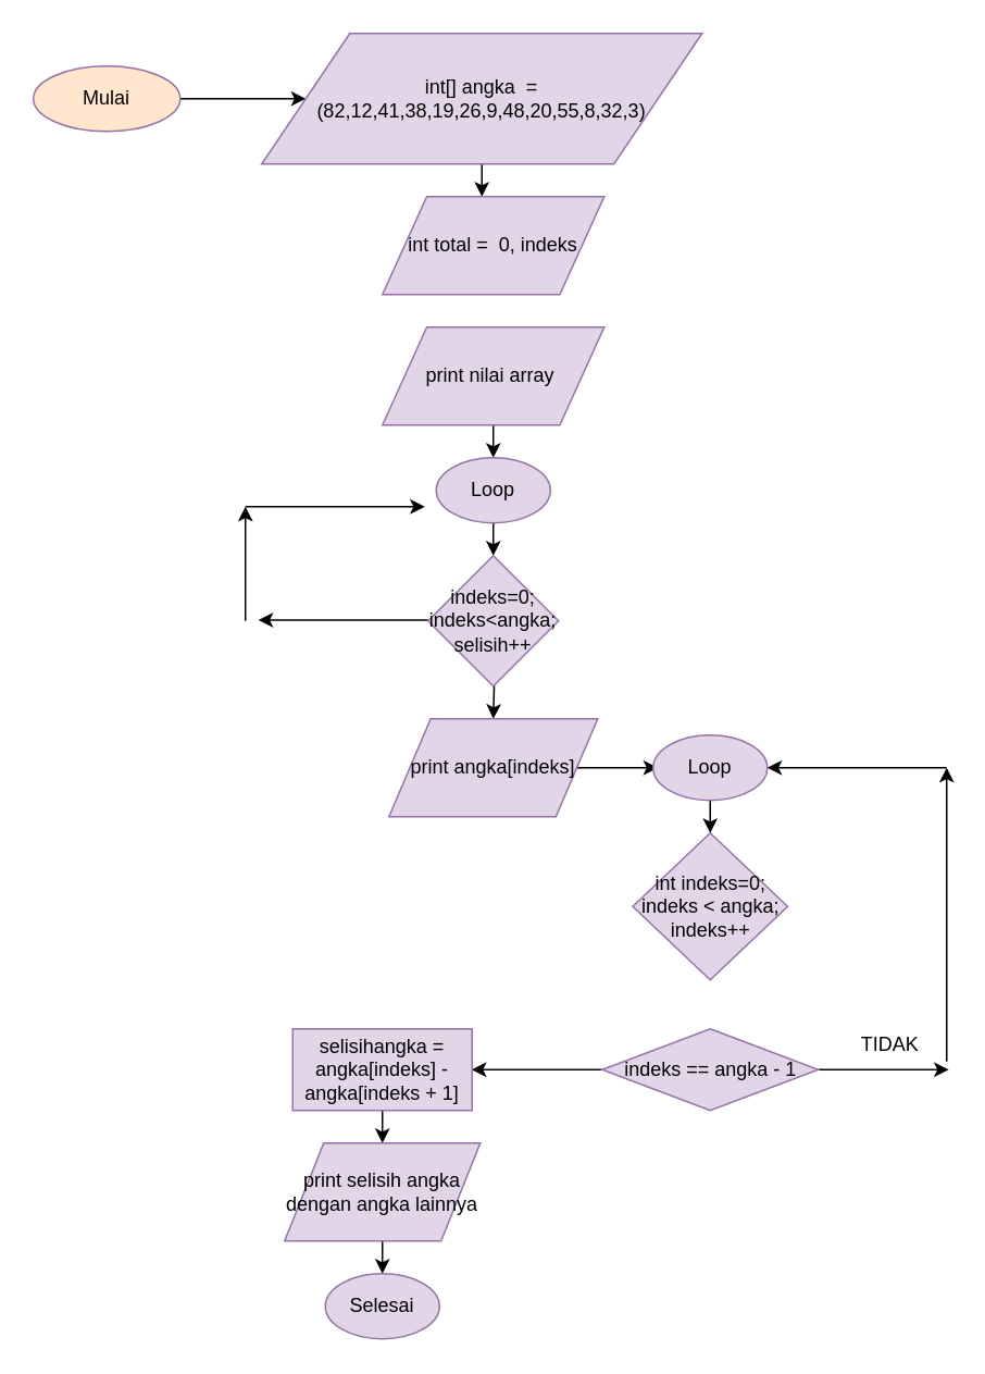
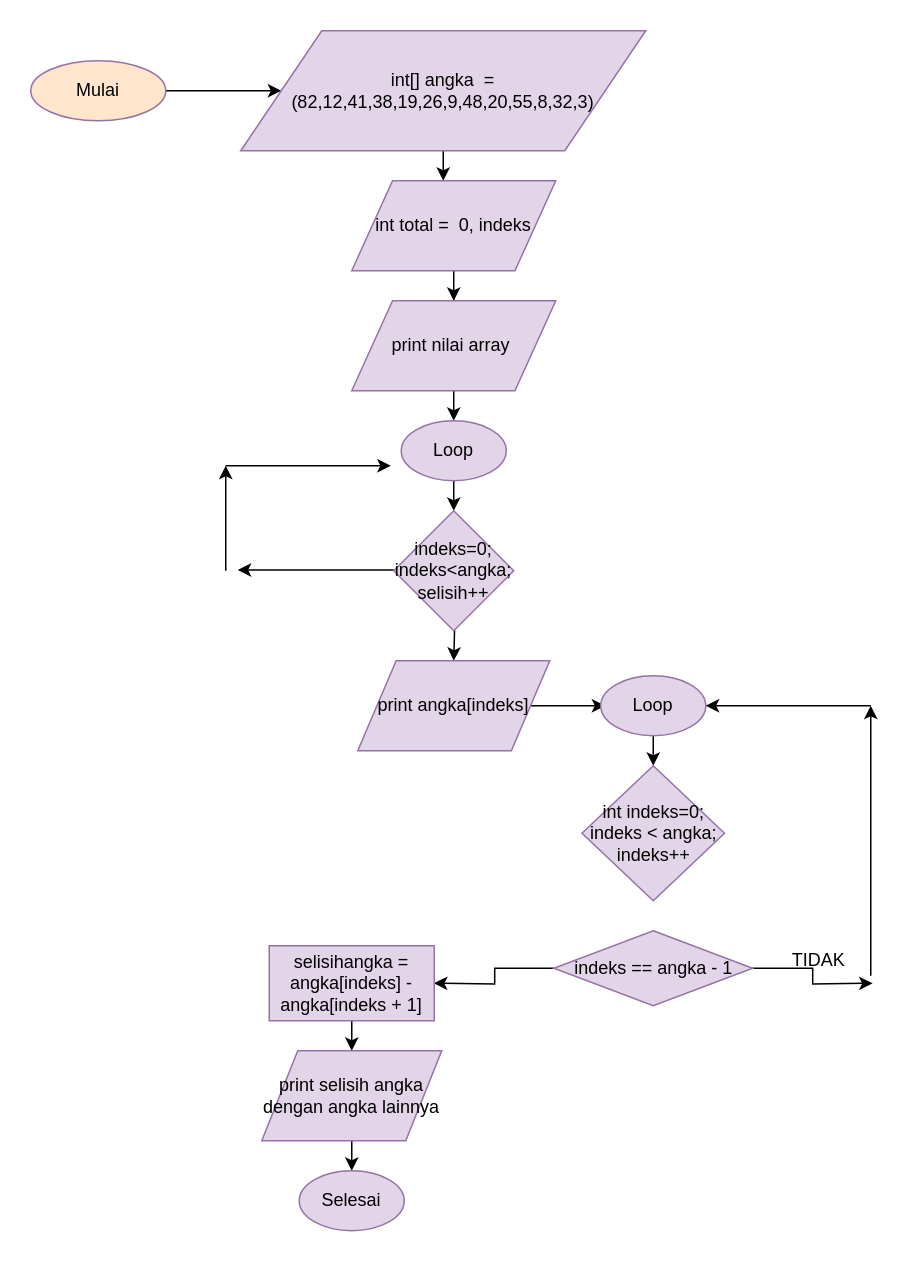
  <mxCell id="0" />
  <mxCell id="1" parent="0" />
  <mxCell id="2" value="" style="edgeStyle=orthogonalEdgeStyle;rounded=0;orthogonalLoop=1;jettySize=auto;html=1;entryX=0;entryY=0.5;entryDx=0;entryDy=0;" edge="1" parent="1" source="3" target="5"><mxGeometry relative="1" as="geometry"><mxPoint x="160" y="60" as="targetPoint" /></mxGeometry></mxCell>
  <mxCell id="3" value="Mulai" style="ellipse;whiteSpace=wrap;html=1;fillColor=#ffe6cc;strokeColor=#9673a6;" vertex="1" parent="1"><mxGeometry x="20" y="40" width="90" height="40" as="geometry" /></mxCell>
  <mxCell id="4" value="" style="edgeStyle=orthogonalEdgeStyle;rounded=0;orthogonalLoop=1;jettySize=auto;html=1;" edge="1" parent="1" source="5"><mxGeometry relative="1" as="geometry"><mxPoint x="295" y="120" as="targetPoint" /></mxGeometry></mxCell>
  <mxCell id="5" value="int[] angka&amp;nbsp; = (82,12,41,38,19,26,9,48,20,55,8,32,3)" style="shape=parallelogram;perimeter=parallelogramPerimeter;whiteSpace=wrap;html=1;fillColor=#e1d5e7;strokeColor=#9673a6;" vertex="1" parent="1"><mxGeometry x="160" y="20" width="270" height="80" as="geometry" /></mxCell>
+ <mxCell id="6" value="" style="edgeStyle=orthogonalEdgeStyle;rounded=0;orthogonalLoop=1;jettySize=auto;html=1;" edge="1" parent="1" source="7" target="9"><mxGeometry relative="1" as="geometry" /></mxCell>
  <mxCell id="7" value="int total =&amp;nbsp; 0, indeks" style="shape=parallelogram;perimeter=parallelogramPerimeter;whiteSpace=wrap;html=1;fillColor=#e1d5e7;strokeColor=#9673a6;" vertex="1" parent="1"><mxGeometry x="234" y="120" width="136" height="60" as="geometry" /></mxCell>
  <mxCell id="8" value="" style="edgeStyle=orthogonalEdgeStyle;rounded=0;orthogonalLoop=1;jettySize=auto;html=1;" edge="1" parent="1" source="9"><mxGeometry relative="1" as="geometry"><mxPoint x="302" y="280" as="targetPoint" /></mxGeometry></mxCell>
  <mxCell id="9" value="print nilai array&amp;nbsp;" style="shape=parallelogram;perimeter=parallelogramPerimeter;whiteSpace=wrap;html=1;fillColor=#e1d5e7;strokeColor=#9673a6;" vertex="1" parent="1"><mxGeometry x="234" y="200" width="136" height="60" as="geometry" /></mxCell>
  <mxCell id="10" value="" style="edgeStyle=orthogonalEdgeStyle;rounded=0;orthogonalLoop=1;jettySize=auto;html=1;" edge="1" parent="1" source="11"><mxGeometry relative="1" as="geometry"><mxPoint x="302" y="340" as="targetPoint" /></mxGeometry></mxCell>
  <mxCell id="11" value="Loop" style="ellipse;whiteSpace=wrap;html=1;fillColor=#e1d5e7;strokeColor=#9673a6;" vertex="1" parent="1"><mxGeometry x="267" y="280" width="70" height="40" as="geometry" /></mxCell>
  <mxCell id="12" value="" style="edgeStyle=orthogonalEdgeStyle;rounded=0;orthogonalLoop=1;jettySize=auto;html=1;" edge="1" parent="1" target="15"><mxGeometry relative="1" as="geometry"><mxPoint x="302" y="400" as="sourcePoint" /></mxGeometry></mxCell>
  <mxCell id="13" value="" style="edgeStyle=orthogonalEdgeStyle;rounded=0;orthogonalLoop=1;jettySize=auto;html=1;" edge="1" parent="1"><mxGeometry relative="1" as="geometry"><mxPoint x="262" y="379.5" as="sourcePoint" /><mxPoint x="158" y="379.5" as="targetPoint" /></mxGeometry></mxCell>
  <mxCell id="14" value="" style="edgeStyle=orthogonalEdgeStyle;rounded=0;orthogonalLoop=1;jettySize=auto;html=1;" edge="1" parent="1" source="15"><mxGeometry relative="1" as="geometry"><mxPoint x="403" y="470" as="targetPoint" /></mxGeometry></mxCell>
  <mxCell id="15" value="print angka[indeks]" style="shape=parallelogram;perimeter=parallelogramPerimeter;whiteSpace=wrap;html=1;fillColor=#e1d5e7;strokeColor=#9673a6;" vertex="1" parent="1"><mxGeometry x="238" y="440" width="128" height="60" as="geometry" /></mxCell>
  <mxCell id="16" value="" style="endArrow=classic;html=1;" edge="1" parent="1"><mxGeometry width="50" height="50" relative="1" as="geometry"><mxPoint x="150" y="310" as="sourcePoint" /><mxPoint x="260" y="310" as="targetPoint" /></mxGeometry></mxCell>
  <mxCell id="17" value="" style="endArrow=classic;html=1;" edge="1" parent="1"><mxGeometry width="50" height="50" relative="1" as="geometry"><mxPoint x="150" y="380" as="sourcePoint" /><mxPoint x="150" y="310" as="targetPoint" /></mxGeometry></mxCell>
  <mxCell id="18" value="" style="edgeStyle=orthogonalEdgeStyle;rounded=0;orthogonalLoop=1;jettySize=auto;html=1;" edge="1" parent="1" source="19"><mxGeometry relative="1" as="geometry"><mxPoint x="435" y="510" as="targetPoint" /></mxGeometry></mxCell>
  <mxCell id="19" value="Loop" style="ellipse;whiteSpace=wrap;html=1;fillColor=#e1d5e7;strokeColor=#9673a6;" vertex="1" parent="1"><mxGeometry x="400" y="450" width="70" height="40" as="geometry" /></mxCell>
  <mxCell id="20" value="indeks=0; indeks&amp;lt;angka; selisih++" style="rhombus;whiteSpace=wrap;html=1;fillColor=#e1d5e7;strokeColor=#9673a6;" vertex="1" parent="1"><mxGeometry x="262" y="340" width="80" height="80" as="geometry" /></mxCell>
  <mxCell id="21" value="int indeks=0; indeks &amp;lt; angka; indeks++" style="rhombus;whiteSpace=wrap;html=1;fillColor=#e1d5e7;strokeColor=#9673a6;" vertex="1" parent="1"><mxGeometry x="387.5" y="510" width="95" height="90" as="geometry" /></mxCell>
  <mxCell id="22" value="" style="edgeStyle=orthogonalEdgeStyle;rounded=0;orthogonalLoop=1;jettySize=auto;html=1;" edge="1" parent="1" source="24"><mxGeometry relative="1" as="geometry"><mxPoint x="288.75" y="655" as="targetPoint" /></mxGeometry></mxCell>
  <mxCell id="23" value="" style="edgeStyle=orthogonalEdgeStyle;rounded=0;orthogonalLoop=1;jettySize=auto;html=1;" edge="1" parent="1" source="24"><mxGeometry relative="1" as="geometry"><mxPoint x="581.25" y="655" as="targetPoint" /></mxGeometry></mxCell>
- <mxCell id="24" value="indeks == angka - 1" style="rhombus;whiteSpace=wrap;html=1;fillColor=#e1d5e7;strokeColor=#9673a6;" vertex="1" parent="1"><mxGeometry x="368.75" y="630" width="132.5" height="50" as="geometry" /></mxCell>
+ <mxCell id="24" value="indeks == angka - 1" style="rhombus;whiteSpace=wrap;html=1;fillColor=#e1d5e7;strokeColor=#9673a6;" vertex="1" parent="1"><mxGeometry x="368.75" y="620" width="132.5" height="50" as="geometry" /></mxCell>
  <mxCell id="25" value="" style="edgeStyle=orthogonalEdgeStyle;rounded=0;orthogonalLoop=1;jettySize=auto;html=1;" edge="1" parent="1" source="26"><mxGeometry relative="1" as="geometry"><mxPoint x="234" y="700" as="targetPoint" /></mxGeometry></mxCell>
  <mxCell id="26" value="selisihangka = angka[indeks] - angka[indeks + 1]" style="rounded=0;whiteSpace=wrap;html=1;fillColor=#e1d5e7;strokeColor=#9673a6;" vertex="1" parent="1"><mxGeometry x="179" y="630" width="110" height="50" as="geometry" /></mxCell>
  <mxCell id="27" value="" style="endArrow=classic;html=1;" edge="1" parent="1"><mxGeometry width="50" height="50" relative="1" as="geometry"><mxPoint x="580" y="650" as="sourcePoint" /><mxPoint x="580" y="470" as="targetPoint" /></mxGeometry></mxCell>
  <mxCell id="28" value="" style="endArrow=classic;html=1;entryX=1;entryY=0.5;entryDx=0;entryDy=0;" edge="1" parent="1" target="19"><mxGeometry width="50" height="50" relative="1" as="geometry"><mxPoint x="580" y="470" as="sourcePoint" /><mxPoint x="630" y="420" as="targetPoint" /></mxGeometry></mxCell>
  <mxCell id="29" value="TIDAK" style="text;html=1;align=center;verticalAlign=middle;resizable=0;points=[];autosize=1;" vertex="1" parent="1"><mxGeometry x="520" y="630" width="50" height="20" as="geometry" /></mxCell>
  <mxCell id="30" value="" style="edgeStyle=orthogonalEdgeStyle;rounded=0;orthogonalLoop=1;jettySize=auto;html=1;" edge="1" parent="1" source="31"><mxGeometry relative="1" as="geometry"><mxPoint x="234" y="780" as="targetPoint" /></mxGeometry></mxCell>
  <mxCell id="31" value="print selisih angka dengan angka lainnya" style="shape=parallelogram;perimeter=parallelogramPerimeter;whiteSpace=wrap;html=1;fillColor=#e1d5e7;strokeColor=#9673a6;" vertex="1" parent="1"><mxGeometry x="174" y="700" width="120" height="60" as="geometry" /></mxCell>
  <mxCell id="32" value="Selesai" style="ellipse;whiteSpace=wrap;html=1;fillColor=#e1d5e7;strokeColor=#9673a6;" vertex="1" parent="1"><mxGeometry x="199" y="780" width="70" height="40" as="geometry" /></mxCell>
